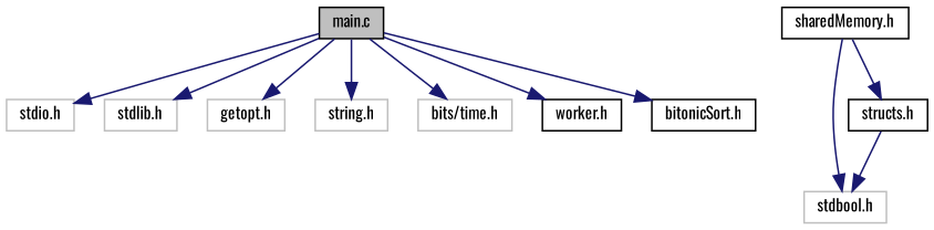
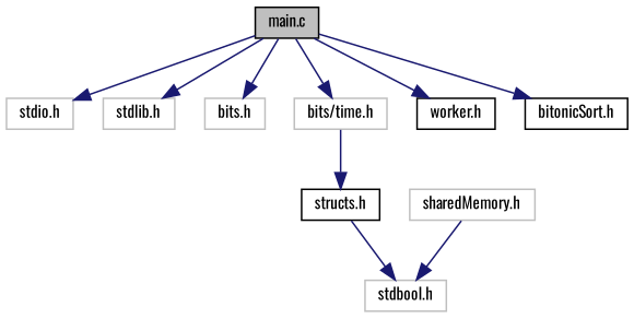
  digraph {
    fontname=Oswald
    node [color=grey75 fillcolor=white fontname=Oswald fontsize=10 shape=record style=filled]
    edge [color=midnightblue fontname=Oswald fontsize=10 labelfontname=Helvetica labelfontsize=10 style=solid]
    n1 [color=black fillcolor=grey75 fontcolor=black height=0.2 label="main.c" width=0.4]
    n2 [height=0.2 label="stdio.h" width=0.4]
    n3 [height=0.2 label="stdlib.h" width=0.4]
-   n4 [height=0.2 label="getopt.h" width=0.4]
-   n5 [height=0.2 label="string.h" width=0.4]
+   n5 [height=0.2 label="bits.h" width=0.4]
    n6 [height=0.2 label="bits/time.h" width=0.4]
    n7 [color=black height=0.2 label="worker.h" width=0.4]
    n8 [color=black height=0.2 label="bitonicSort.h" width=0.4]
-   n9 [color=black height=0.2 label="sharedMemory.h" width=0.4]
+   n9 [height=0.2 label="sharedMemory.h" width=0.4]
    n10 [height=0.2 label="stdbool.h" width=0.4]
    n11 [color=black height=0.2 label="structs.h" width=0.4]
    n1 -> n2
    n1 -> n3
-   n1 -> n4
    n1 -> n5
    n1 -> n6
    n1 -> n7
    n1 -> n8
    n9 -> n10
-   n9 -> n11
+   n6 -> n11
    n11 -> n10
  }
